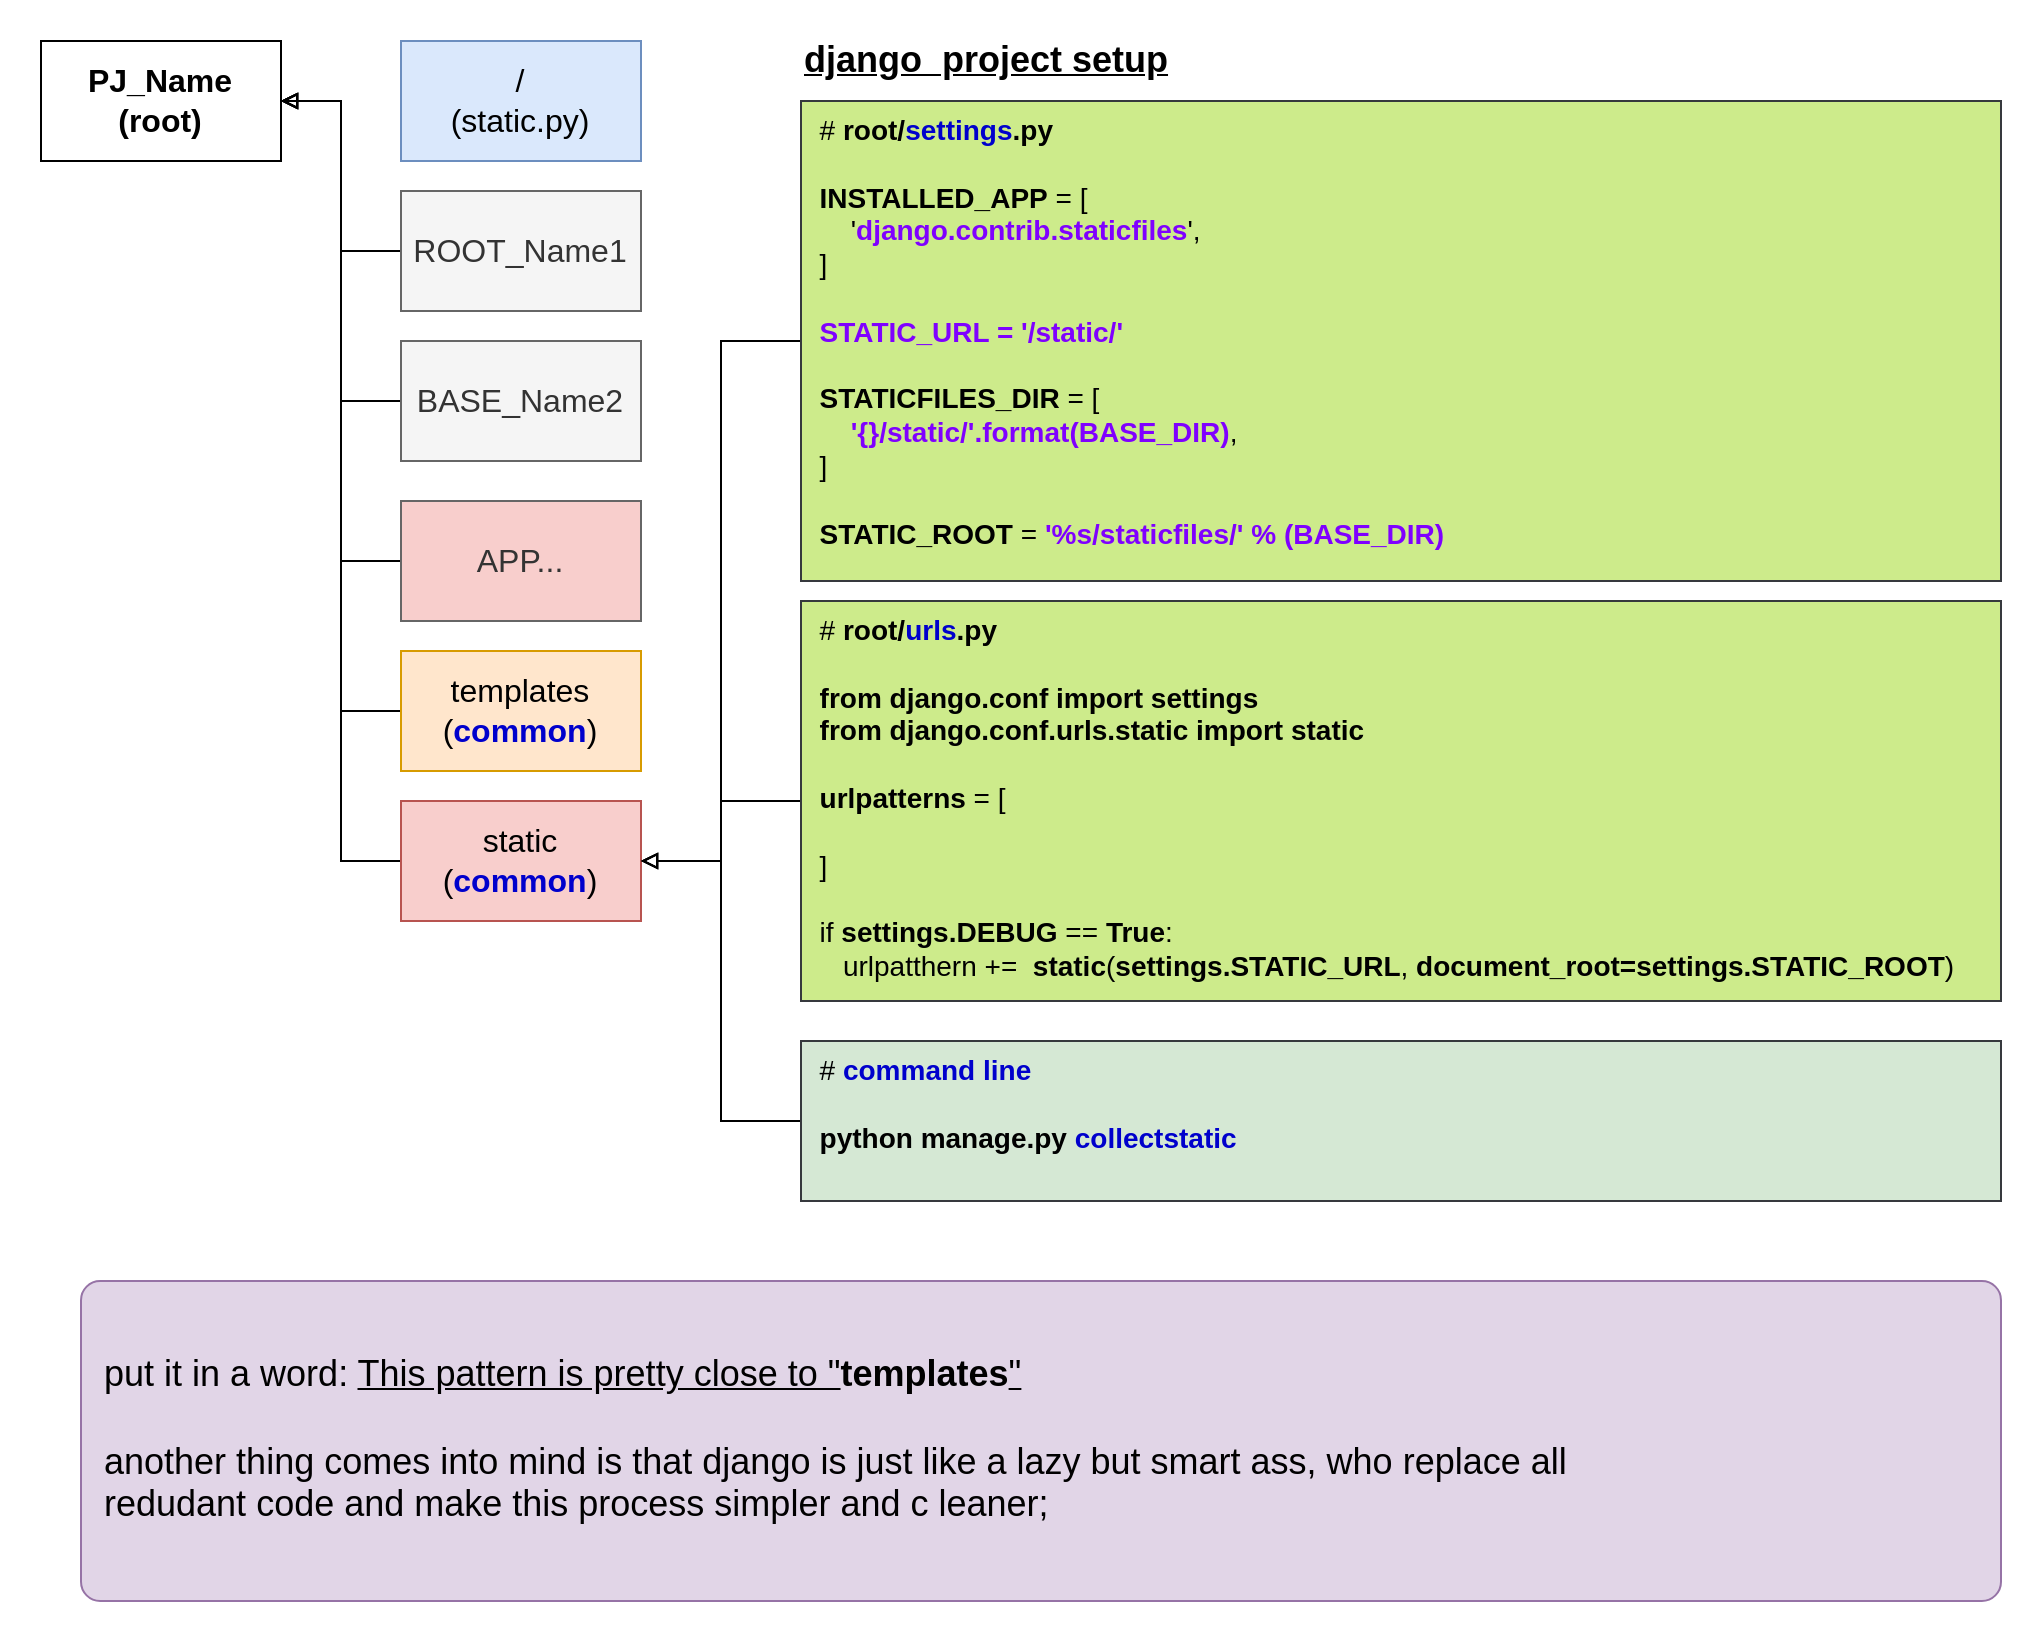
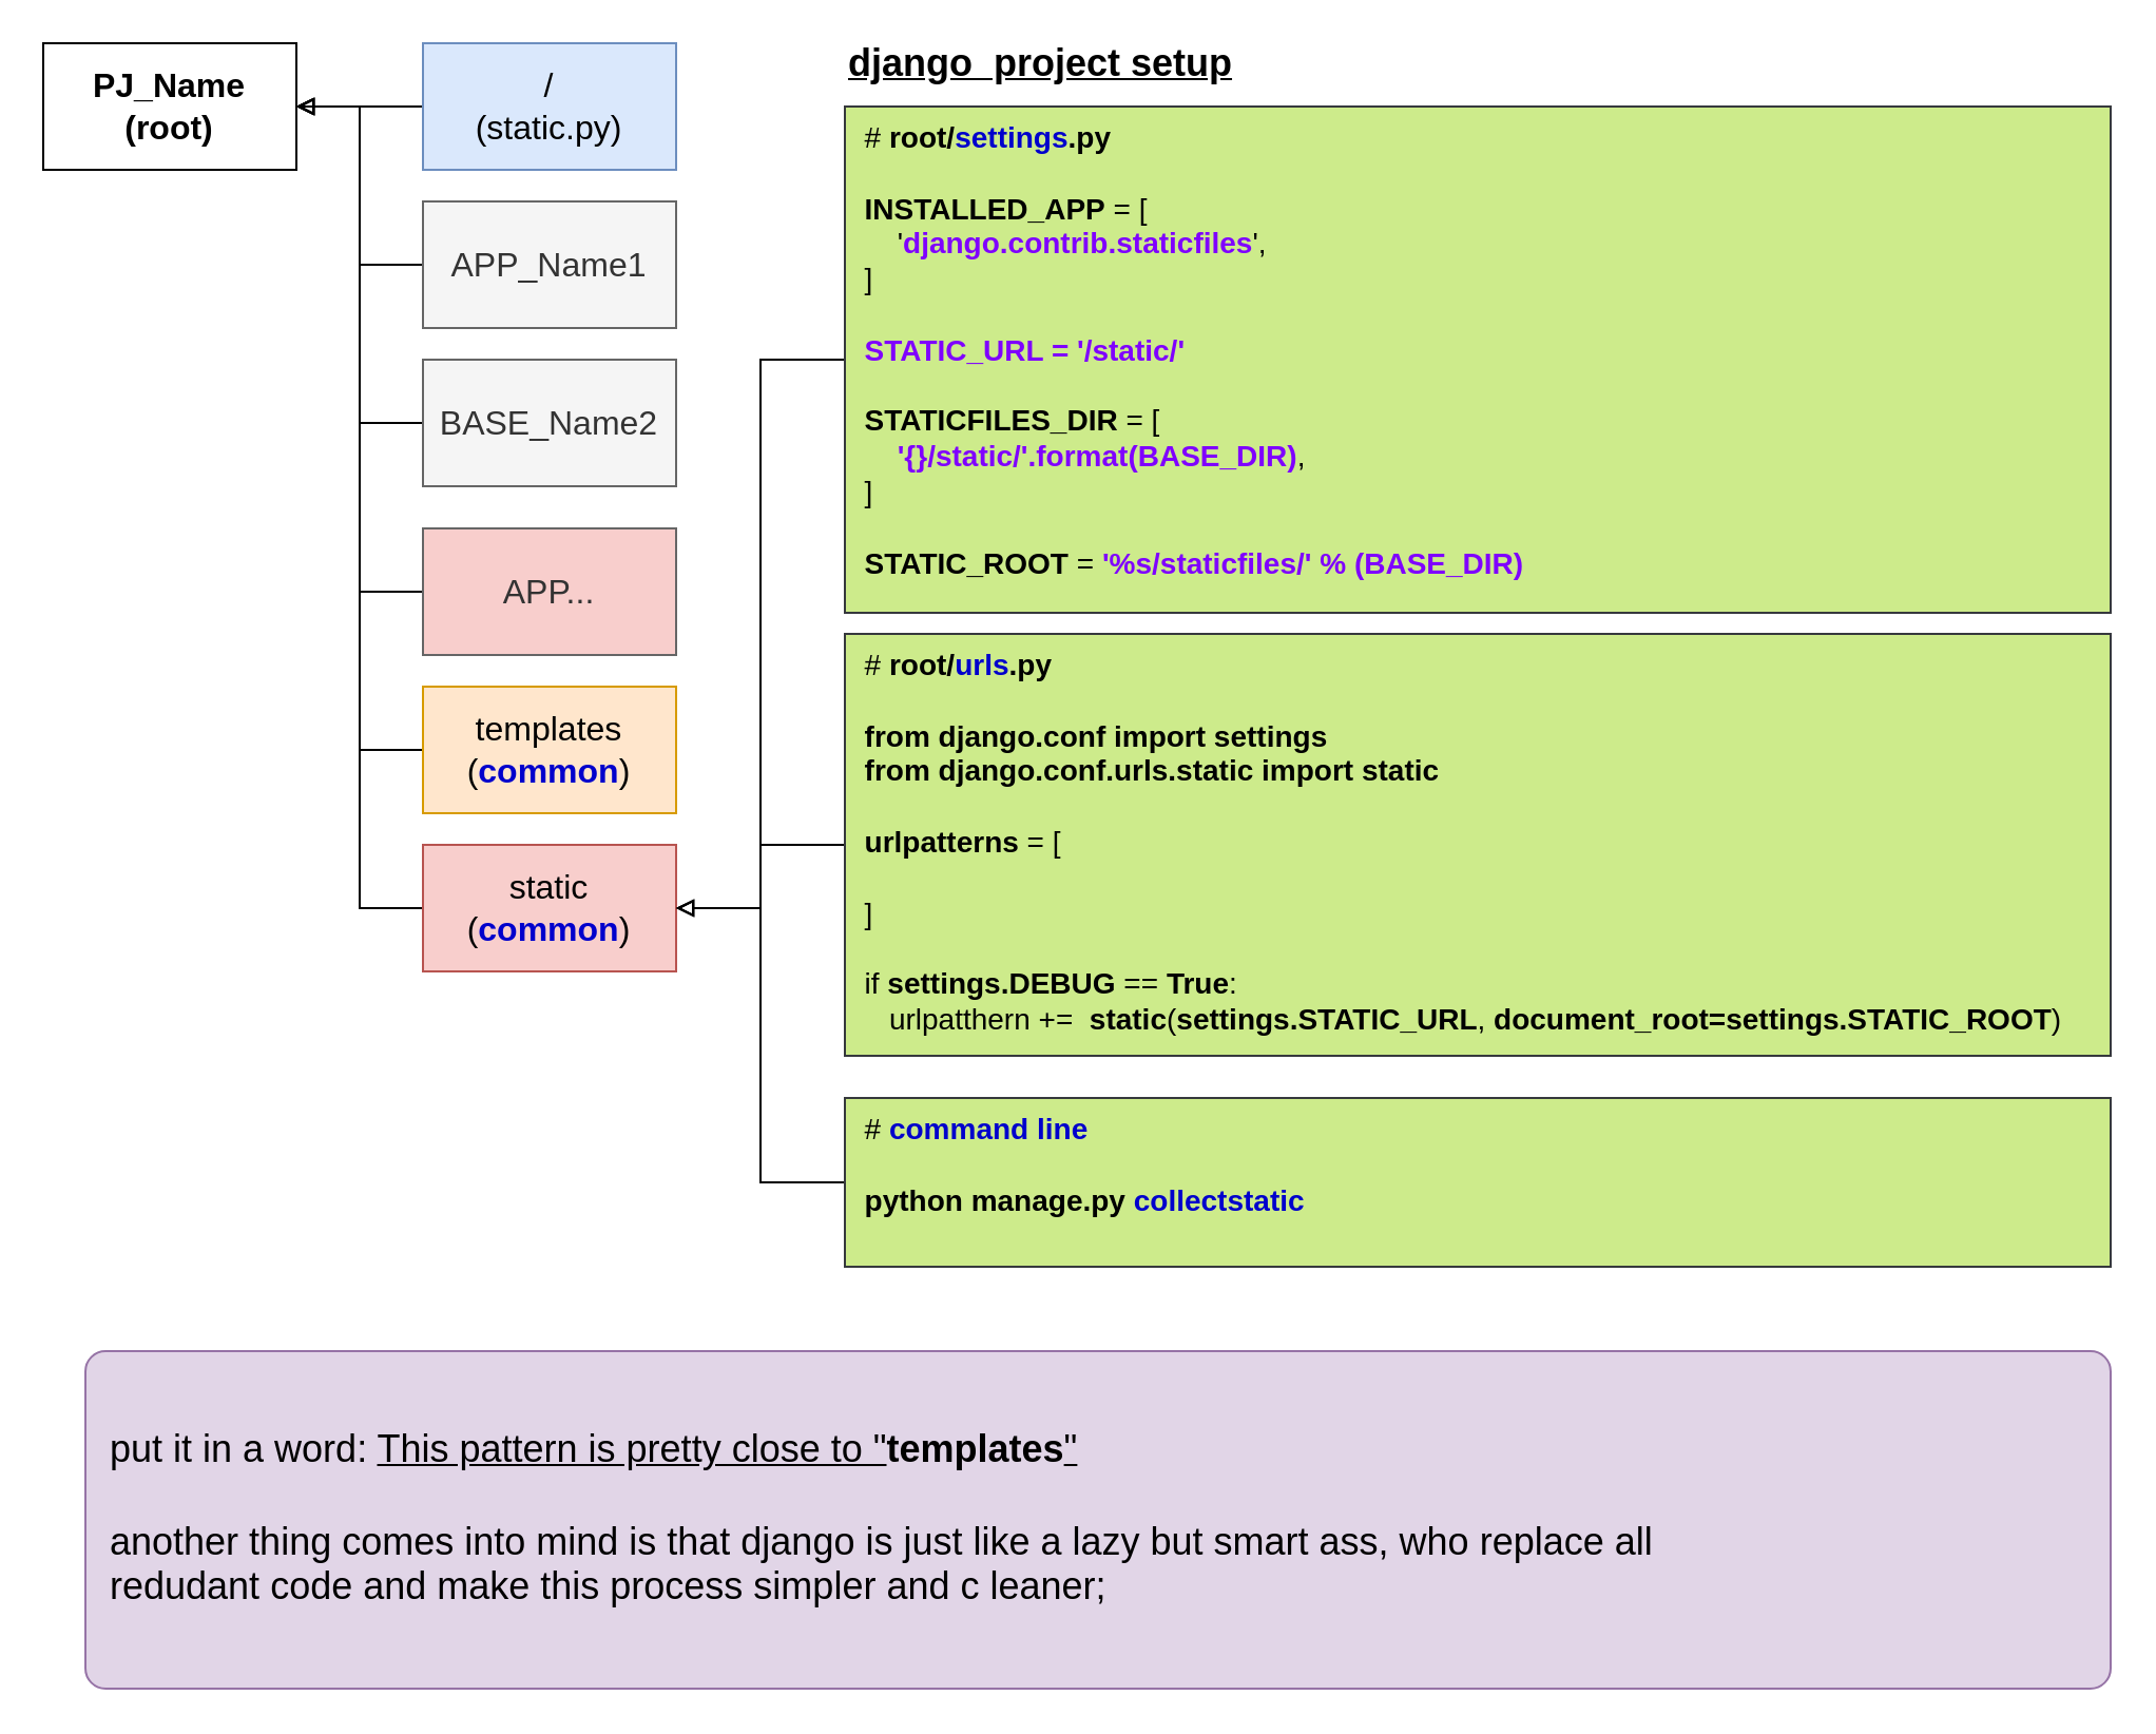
  <mxCell id="0" />
  <mxCell id="1" parent="0" />
  <mxCell id="2" value="PJ_Name&lt;br&gt;(root)" style="whiteSpace=wrap;html=1;fontStyle=1;fontSize=16;" parent="1" vertex="1"><mxGeometry x="20" y="20" width="120" height="60" as="geometry" /></mxCell>
  <mxCell id="3" style="edgeStyle=orthogonalEdgeStyle;rounded=0;orthogonalLoop=1;jettySize=auto;html=1;exitX=0;exitY=0.5;exitDx=0;exitDy=0;entryX=1;entryY=0.5;entryDx=0;entryDy=0;endArrow=block;endFill=0;fontSize=16;" parent="1" source="4" target="2" edge="1"><mxGeometry relative="1" as="geometry" /></mxCell>
- <mxCell id="4" value="ROOT_Name1" style="rounded=0;whiteSpace=wrap;html=1;fontSize=16;fillColor=#f5f5f5;strokeColor=#666666;fontColor=#333333;" parent="1" vertex="1"><mxGeometry x="200" y="95" width="120" height="60" as="geometry" /></mxCell>
+ <mxCell id="4" value="APP_Name1" style="rounded=0;whiteSpace=wrap;html=1;fontSize=16;fillColor=#f5f5f5;strokeColor=#666666;fontColor=#333333;" parent="1" vertex="1"><mxGeometry x="200" y="95" width="120" height="60" as="geometry" /></mxCell>
+ <mxCell id="5" style="edgeStyle=orthogonalEdgeStyle;rounded=0;orthogonalLoop=1;jettySize=auto;html=1;exitX=0;exitY=0.5;exitDx=0;exitDy=0;entryX=1;entryY=0.5;entryDx=0;entryDy=0;fontSize=16;endArrow=block;endFill=0;" parent="1" source="6" target="2" edge="1"><mxGeometry relative="1" as="geometry" /></mxCell>
  <mxCell id="6" value="/&lt;br&gt;(static.py)" style="rounded=0;whiteSpace=wrap;html=1;fontSize=16;fillColor=#dae8fc;strokeColor=#6c8ebf;" parent="1" vertex="1"><mxGeometry x="200" y="20" width="120" height="60" as="geometry" /></mxCell>
  <mxCell id="7" style="edgeStyle=orthogonalEdgeStyle;rounded=0;orthogonalLoop=1;jettySize=auto;html=1;exitX=0;exitY=0.5;exitDx=0;exitDy=0;entryX=1;entryY=0.5;entryDx=0;entryDy=0;endArrow=block;endFill=0;fontSize=16;" parent="1" source="8" target="2" edge="1"><mxGeometry relative="1" as="geometry" /></mxCell>
  <mxCell id="8" value="BASE_Name2" style="rounded=0;whiteSpace=wrap;html=1;fontSize=16;fillColor=#f5f5f5;strokeColor=#666666;fontColor=#333333;" parent="1" vertex="1"><mxGeometry x="200" y="170" width="120" height="60" as="geometry" /></mxCell>
  <mxCell id="9" style="edgeStyle=orthogonalEdgeStyle;rounded=0;orthogonalLoop=1;jettySize=auto;html=1;exitX=0;exitY=0.5;exitDx=0;exitDy=0;entryX=1;entryY=0.5;entryDx=0;entryDy=0;endArrow=block;endFill=0;fontSize=16;" parent="1" source="10" target="2" edge="1"><mxGeometry relative="1" as="geometry" /></mxCell>
  <mxCell id="10" value="APP..." style="rounded=0;whiteSpace=wrap;html=1;fontSize=16;fillColor=#f8cecc;strokeColor=#666666;fontColor=#333333;" parent="1" vertex="1"><mxGeometry x="200" y="250" width="120" height="60" as="geometry" /></mxCell>
  <mxCell id="11" style="edgeStyle=orthogonalEdgeStyle;rounded=0;orthogonalLoop=1;jettySize=auto;html=1;exitX=0;exitY=0.5;exitDx=0;exitDy=0;entryX=1;entryY=0.5;entryDx=0;entryDy=0;endArrow=block;endFill=0;fontSize=16;" parent="1" source="12" target="2" edge="1"><mxGeometry relative="1" as="geometry" /></mxCell>
  <mxCell id="12" value="static&lt;br&gt;(&lt;b&gt;&lt;font color=&quot;#0000cc&quot;&gt;common&lt;/font&gt;&lt;/b&gt;)" style="rounded=0;whiteSpace=wrap;html=1;fontSize=16;fillColor=#f8cecc;strokeColor=#b85450;" parent="1" vertex="1"><mxGeometry x="200" y="400" width="120" height="60" as="geometry" /></mxCell>
  <mxCell id="13" style="edgeStyle=orthogonalEdgeStyle;rounded=0;orthogonalLoop=1;jettySize=auto;html=1;exitX=0;exitY=0.5;exitDx=0;exitDy=0;entryX=1;entryY=0.5;entryDx=0;entryDy=0;endArrow=open;endFill=0;fontSize=16;" parent="1" source="14" target="2" edge="1"><mxGeometry relative="1" as="geometry" /></mxCell>
  <mxCell id="14" value="templates&lt;br&gt;(&lt;b&gt;&lt;font color=&quot;#0000cc&quot;&gt;common&lt;/font&gt;&lt;/b&gt;)" style="rounded=0;whiteSpace=wrap;html=1;fontSize=16;fillColor=#ffe6cc;strokeColor=#d79b00;" parent="1" vertex="1"><mxGeometry x="200" y="325" width="120" height="60" as="geometry" /></mxCell>
  <mxCell id="15" style="edgeStyle=orthogonalEdgeStyle;rounded=0;orthogonalLoop=1;jettySize=auto;html=1;exitX=0;exitY=0.5;exitDx=0;exitDy=0;entryX=1;entryY=0.5;entryDx=0;entryDy=0;endArrow=block;endFill=0;fontSize=18;fontColor=#000000;" parent="1" source="16" target="12" edge="1"><mxGeometry relative="1" as="geometry" /></mxCell>
  <mxCell id="16" value="&amp;nbsp; # &lt;b&gt;root/&lt;/b&gt;&lt;span style=&quot;font-size: 14px&quot;&gt;&lt;font style=&quot;font-size: 14px&quot;&gt;&lt;b&gt;&lt;font color=&quot;#0000cc&quot;&gt;settings&lt;/font&gt;.py&lt;/b&gt;&lt;br style=&quot;font-size: 14px&quot;&gt;&lt;br style=&quot;font-size: 14px&quot;&gt;&lt;b&gt;&amp;nbsp;&lt;/b&gt; &lt;b&gt;INSTALLED_APP&lt;/b&gt; = [&lt;br style=&quot;font-size: 14px&quot;&gt;&amp;nbsp; &amp;nbsp; &amp;nbsp; '&lt;font color=&quot;#7f00ff&quot;&gt;&lt;b&gt;django.contrib.staticfiles&lt;/b&gt;&lt;/font&gt;',&amp;nbsp;&lt;br style=&quot;font-size: 14px&quot;&gt;&amp;nbsp; ]&lt;br&gt;&lt;br&gt;&amp;nbsp; &lt;b&gt;&lt;font color=&quot;#7f00ff&quot;&gt;STATIC_URL = '/static/'&lt;/font&gt;&lt;/b&gt;&lt;br&gt;&lt;br&gt;&amp;nbsp; &lt;b&gt;STATICFILES_DIR&lt;/b&gt; = [&lt;br&gt;&amp;nbsp; &amp;nbsp; &amp;nbsp; &lt;b&gt;&lt;font color=&quot;#7f00ff&quot;&gt;'{}/static/'.format(BASE_DIR)&lt;/font&gt;&lt;/b&gt;,&lt;br&gt;&amp;nbsp; ]&lt;br&gt;&amp;nbsp;&amp;nbsp;&lt;br&gt;&amp;nbsp;&amp;nbsp;&lt;/font&gt;&lt;/span&gt;&lt;b&gt;STATIC_ROOT&lt;/b&gt; = &lt;b&gt;&lt;font color=&quot;#7f00ff&quot;&gt;'%s/staticfiles/' % (BASE_DIR)&lt;/font&gt;&lt;/b&gt;&lt;span style=&quot;font-size: 14px&quot;&gt;&lt;font style=&quot;font-size: 14px&quot;&gt;&lt;br style=&quot;font-size: 14px&quot;&gt;&lt;/font&gt;&lt;/span&gt;" style="rounded=0;whiteSpace=wrap;html=1;fontSize=14;align=left;verticalAlign=top;fillColor=#cdeb8b;strokeColor=#36393d;" parent="1" vertex="1"><mxGeometry x="400" y="50" width="600" height="240" as="geometry" /></mxCell>
  <mxCell id="17" style="edgeStyle=orthogonalEdgeStyle;rounded=0;orthogonalLoop=1;jettySize=auto;html=1;exitX=0;exitY=0.5;exitDx=0;exitDy=0;entryX=1;entryY=0.5;entryDx=0;entryDy=0;endArrow=block;endFill=0;fontSize=18;fontColor=#000000;" parent="1" source="18" target="12" edge="1"><mxGeometry relative="1" as="geometry" /></mxCell>
  <mxCell id="18" value="&amp;nbsp; # &lt;b&gt;root/&lt;/b&gt;&lt;span style=&quot;font-size: 14px&quot;&gt;&lt;font style=&quot;font-size: 14px&quot;&gt;&lt;b&gt;&lt;font color=&quot;#0000cc&quot;&gt;urls&lt;/font&gt;.py&lt;/b&gt;&lt;br style=&quot;font-size: 14px&quot;&gt;&lt;br style=&quot;font-size: 14px&quot;&gt;&lt;b&gt;&amp;nbsp;&lt;/b&gt;&amp;nbsp;&lt;b&gt;from django.conf import settings&lt;br&gt;&lt;/b&gt;&lt;/font&gt;&lt;/span&gt;&lt;span style=&quot;font-size: 14px&quot;&gt;&lt;font style=&quot;font-size: 14px&quot;&gt;&amp;nbsp; &lt;b&gt;from django.conf.urls.static import static&lt;br&gt;&lt;/b&gt;&lt;br&gt;&amp;nbsp; &lt;b&gt;urlpatterns&lt;/b&gt; = [&lt;br&gt;&amp;nbsp;&lt;br&gt;&amp;nbsp; ]&lt;br&gt;&lt;br&gt;&amp;nbsp; if &lt;b&gt;settings.DEBUG&lt;/b&gt; == &lt;b&gt;True&lt;/b&gt;:&lt;br&gt;&amp;nbsp; &amp;nbsp; &amp;nbsp;urlpatthern +=&amp;nbsp; &lt;b&gt;static&lt;/b&gt;(&lt;b&gt;settings.STATIC_URL&lt;/b&gt;, &lt;b&gt;document_root=settings.STATIC_ROOT&lt;/b&gt;)&lt;br&gt;&lt;br style=&quot;font-size: 14px&quot;&gt;&lt;/font&gt;&lt;/span&gt;" style="rounded=0;whiteSpace=wrap;html=1;fontSize=14;align=left;verticalAlign=top;fillColor=#cdeb8b;strokeColor=#36393d;" parent="1" vertex="1"><mxGeometry x="400" y="300" width="600" height="200" as="geometry" /></mxCell>
  <mxCell id="19" value="django&amp;nbsp; project setup" style="text;html=1;strokeColor=none;fillColor=none;align=left;verticalAlign=middle;whiteSpace=wrap;rounded=0;fontSize=18;fontColor=#000000;fontStyle=5" parent="1" vertex="1"><mxGeometry x="400" y="20" width="270" height="20" as="geometry" /></mxCell>
  <mxCell id="20" style="edgeStyle=orthogonalEdgeStyle;rounded=0;orthogonalLoop=1;jettySize=auto;html=1;exitX=0;exitY=0.5;exitDx=0;exitDy=0;entryX=1;entryY=0.5;entryDx=0;entryDy=0;endArrow=block;endFill=0;fontSize=18;fontColor=#000000;" parent="1" source="21" target="12" edge="1"><mxGeometry relative="1" as="geometry" /></mxCell>
- <mxCell id="21" value="&amp;nbsp; # &lt;span style=&quot;font-size: 14px&quot;&gt;&lt;font style=&quot;font-size: 14px&quot;&gt;&lt;b&gt;&lt;font color=&quot;#0000cc&quot;&gt;command line&lt;/font&gt;&lt;/b&gt;&lt;br style=&quot;font-size: 14px&quot;&gt;&lt;br style=&quot;font-size: 14px&quot;&gt;&lt;b&gt;&amp;nbsp;&lt;/b&gt;&amp;nbsp;&lt;b&gt;python manage.py &lt;font color=&quot;#0000cc&quot;&gt;collectstatic&lt;/font&gt;&lt;/b&gt;&lt;/font&gt;&lt;/span&gt;&lt;span style=&quot;font-size: 14px&quot;&gt;&lt;font style=&quot;font-size: 14px&quot;&gt;&lt;br style=&quot;font-size: 14px&quot;&gt;&lt;/font&gt;&lt;/span&gt;" style="rounded=0;whiteSpace=wrap;html=1;fontSize=14;align=left;verticalAlign=top;fillColor=#d5e8d4;strokeColor=#36393d;" parent="1" vertex="1"><mxGeometry x="400" y="520" width="600" height="80" as="geometry" /></mxCell>
+ <mxCell id="21" value="&amp;nbsp; # &lt;span style=&quot;font-size: 14px&quot;&gt;&lt;font style=&quot;font-size: 14px&quot;&gt;&lt;b&gt;&lt;font color=&quot;#0000cc&quot;&gt;command line&lt;/font&gt;&lt;/b&gt;&lt;br style=&quot;font-size: 14px&quot;&gt;&lt;br style=&quot;font-size: 14px&quot;&gt;&lt;b&gt;&amp;nbsp;&lt;/b&gt;&amp;nbsp;&lt;b&gt;python manage.py &lt;font color=&quot;#0000cc&quot;&gt;collectstatic&lt;/font&gt;&lt;/b&gt;&lt;/font&gt;&lt;/span&gt;&lt;span style=&quot;font-size: 14px&quot;&gt;&lt;font style=&quot;font-size: 14px&quot;&gt;&lt;br style=&quot;font-size: 14px&quot;&gt;&lt;/font&gt;&lt;/span&gt;" style="rounded=0;whiteSpace=wrap;html=1;fontSize=14;align=left;verticalAlign=top;fillColor=#cdeb8b;strokeColor=#36393d;" parent="1" vertex="1"><mxGeometry x="400" y="520" width="600" height="80" as="geometry" /></mxCell>
  <mxCell id="22" value="&amp;nbsp; put it in a word: &lt;u&gt;This pattern is pretty close to &quot;&lt;/u&gt;&lt;b style=&quot;font-size: 18px&quot;&gt;templates&lt;/b&gt;&lt;u&gt;&quot;&lt;/u&gt;&lt;br&gt;&lt;br&gt;&amp;nbsp; another thing comes into mind is that django is just like a lazy but smart ass, who replace all &lt;br&gt;&amp;nbsp; redudant code and make this process simpler and c leaner;" style="rounded=1;whiteSpace=wrap;html=1;fontSize=18;fillColor=#e1d5e7;strokeColor=#9673a6;align=left;arcSize=6;" parent="1" vertex="1"><mxGeometry x="40" y="640" width="960" height="160" as="geometry" /></mxCell>
